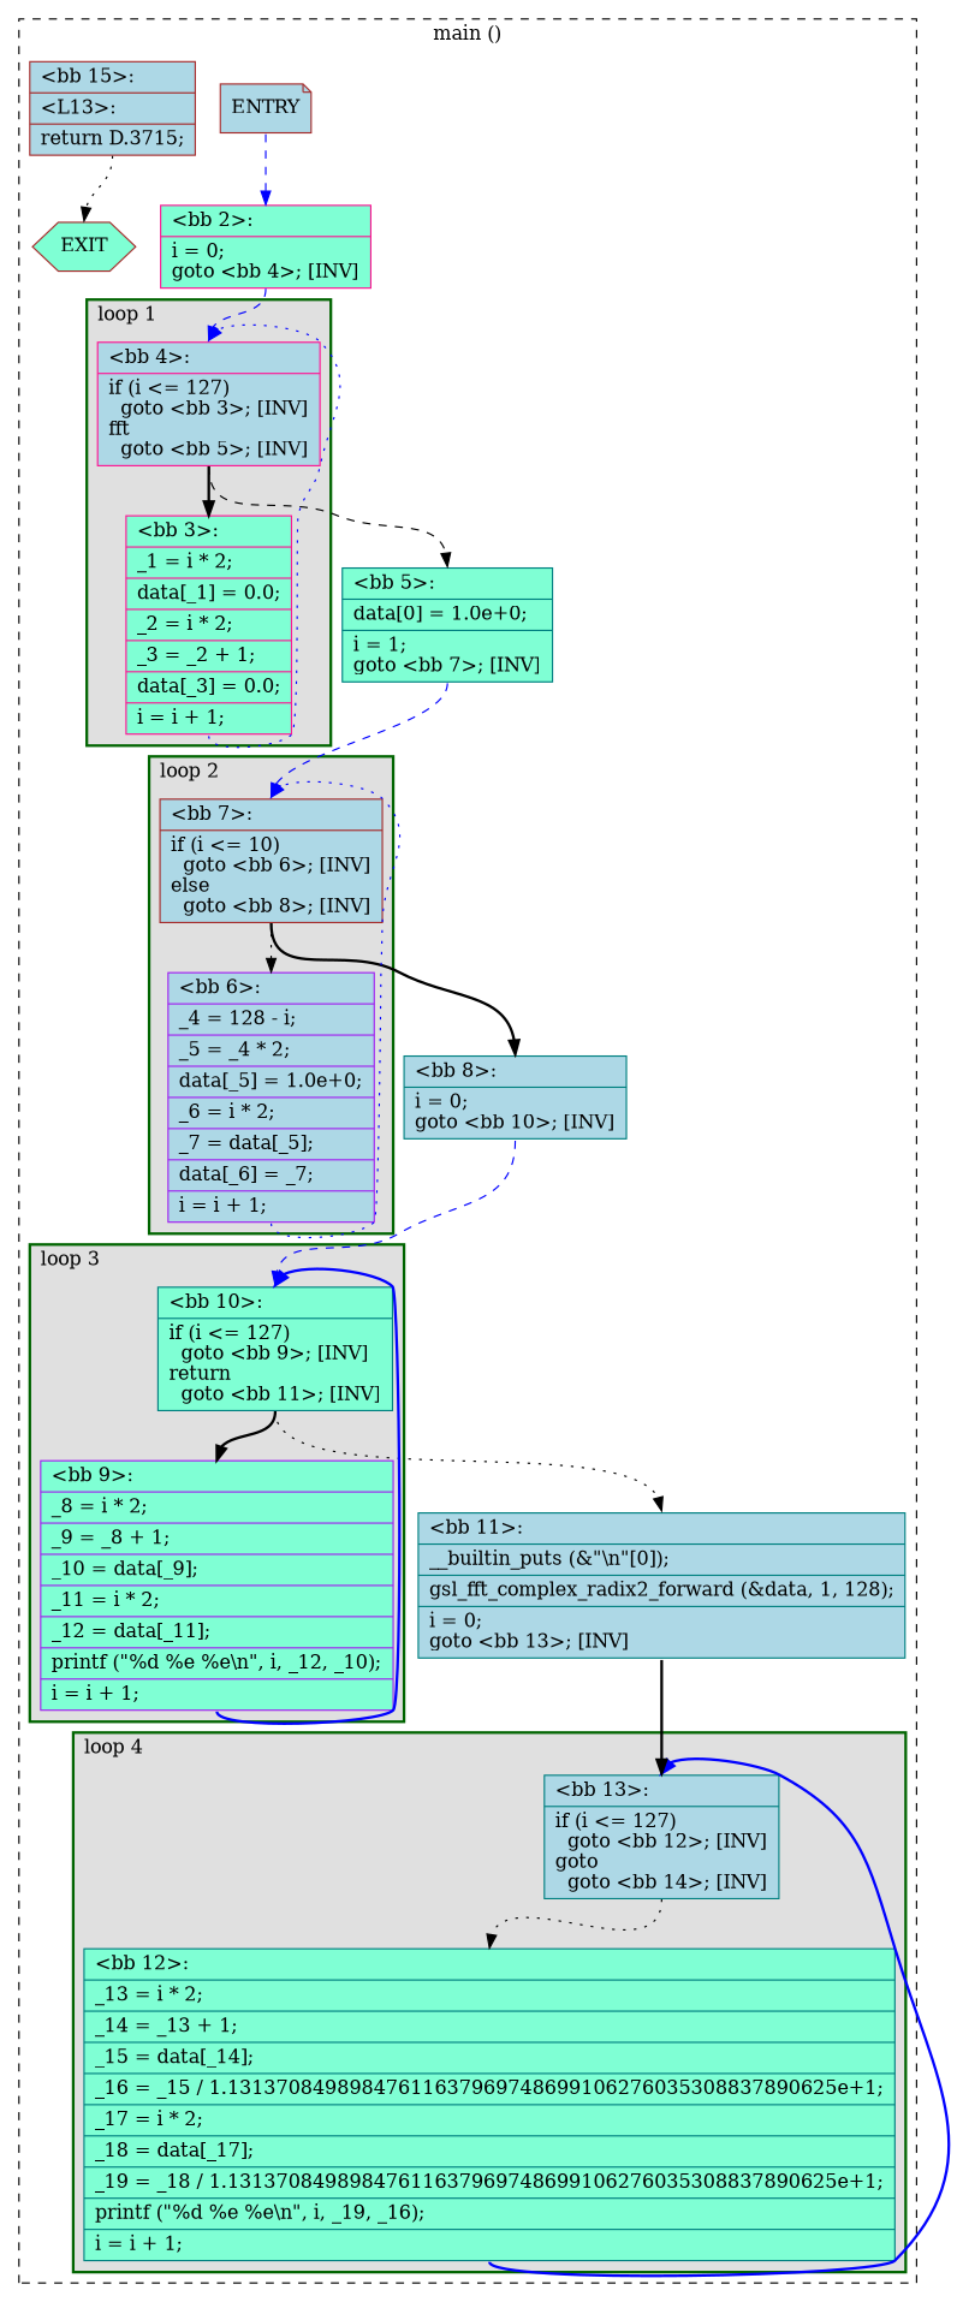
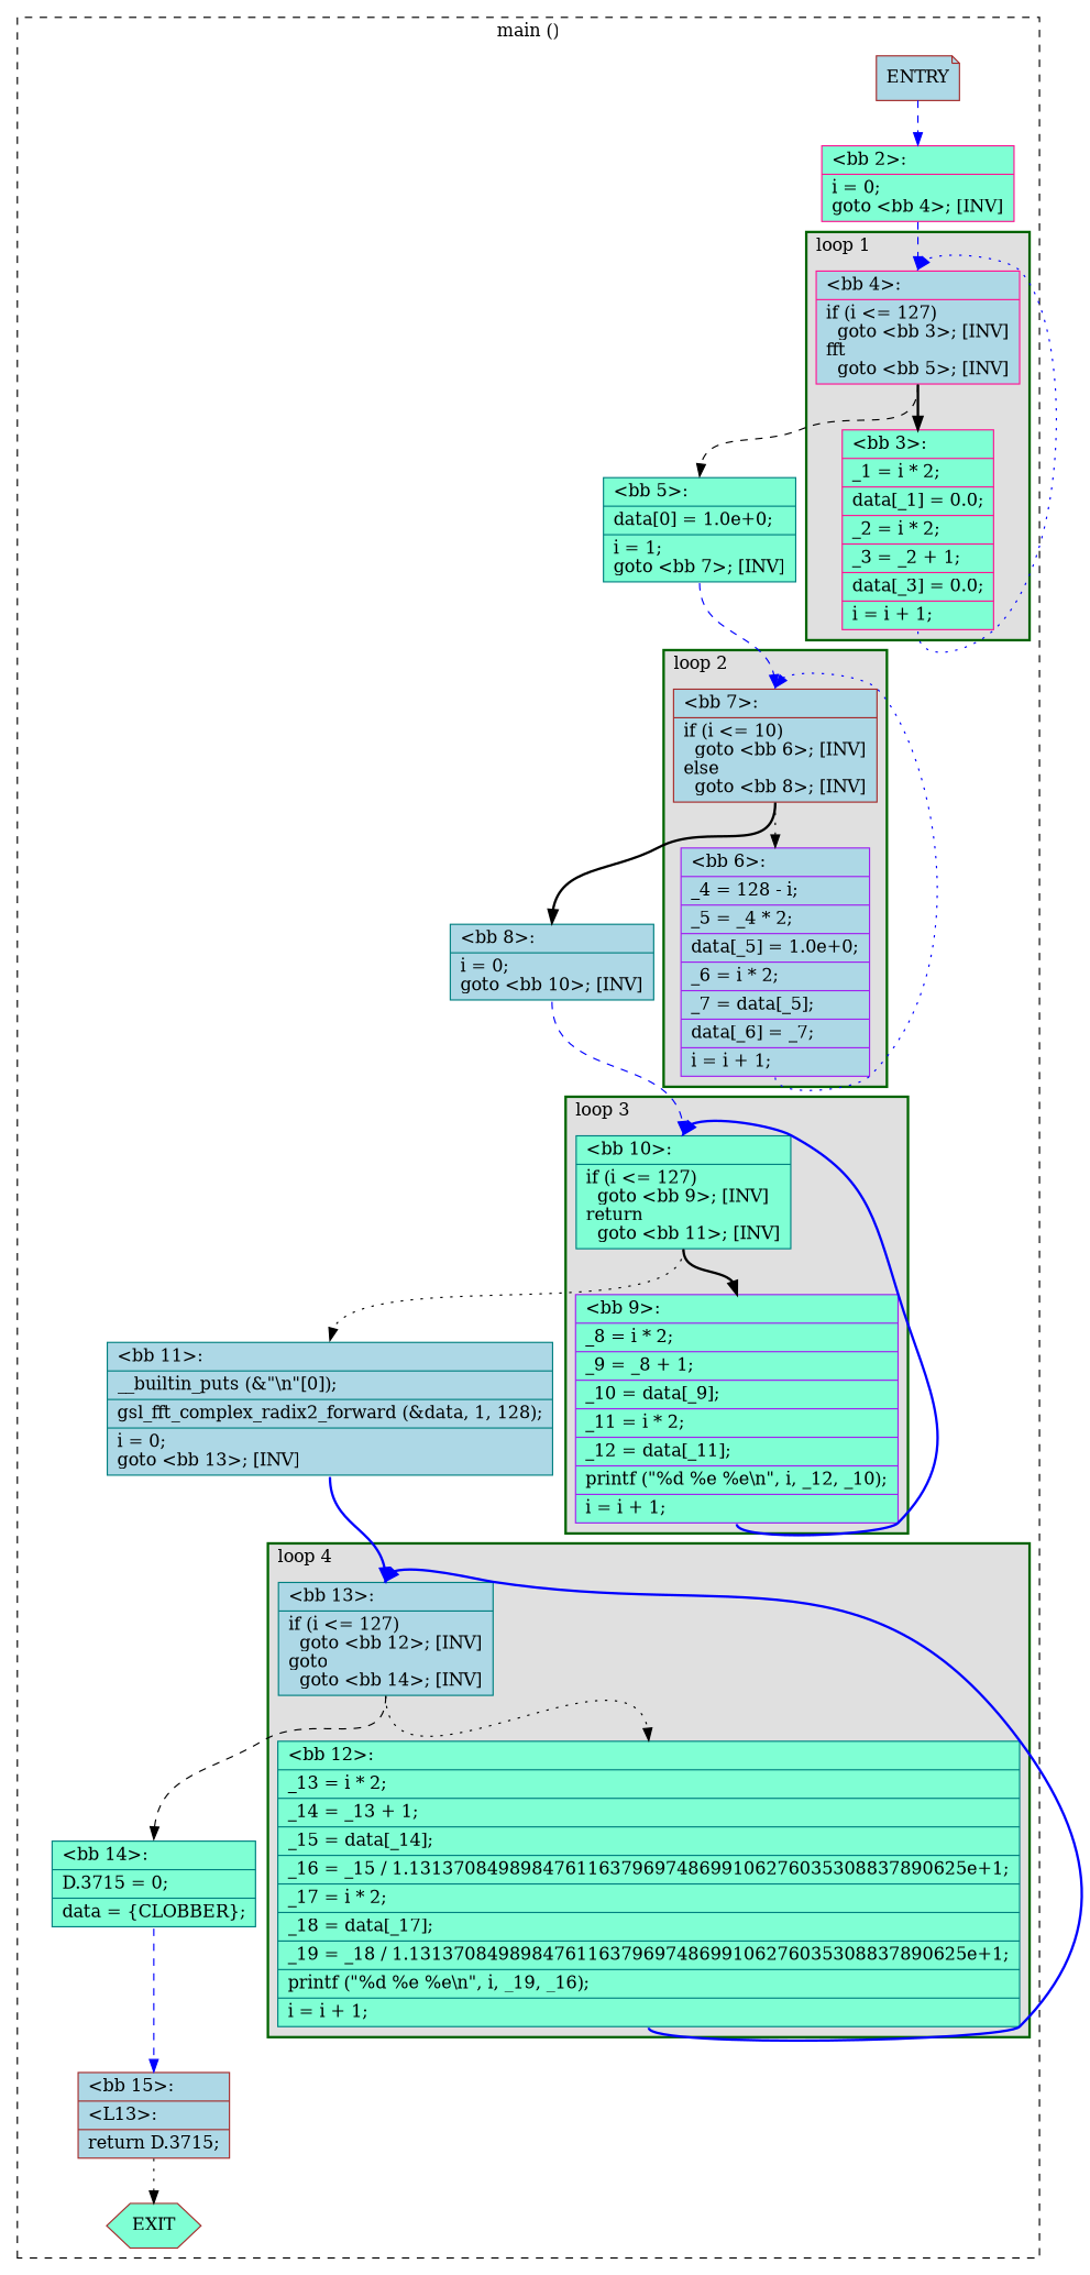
  digraph {
    node [color=teal fillcolor=lightblue shape=record style=filled]
    edge [color=blue constraint=true headport=n style=dashed tailport=s weight=10]
    n1 [label="{\<bb\ 13\>:\l|if\ (i\ \<=\ 127)\l\ \ goto\ \<bb\ 12\>;\ [INV]\lgoto\l\ \ goto\ \<bb\ 14\>;\ [INV]\l}"]
    n2 [fillcolor=aquamarine label="{\<bb\ 12\>:\l|_13\ =\ i\ *\ 2;\l|_14\ =\ _13\ +\ 1;\l|_15\ =\ data[_14];\l|_16\ =\ _15\ /\ 1.13137084989847611637969748699106276035308837890625e+1;\l|_17\ =\ i\ *\ 2;\l|_18\ =\ data[_17];\l|_19\ =\ _18\ /\ 1.13137084989847611637969748699106276035308837890625e+1;\l|printf\ (\"%d\ %e\ %e\\n\",\ i,\ _19,\ _16);\l|i\ =\ i\ +\ 1;\l}"]
    n3 [fillcolor=aquamarine label="{\<bb\ 10\>:\l|if\ (i\ \<=\ 127)\l\ \ goto\ \<bb\ 9\>;\ [INV]\lreturn\l\ \ goto\ \<bb\ 11\>;\ [INV]\l}"]
    n4 [color=purple fillcolor=aquamarine label="{\<bb\ 9\>:\l|_8\ =\ i\ *\ 2;\l|_9\ =\ _8\ +\ 1;\l|_10\ =\ data[_9];\l|_11\ =\ i\ *\ 2;\l|_12\ =\ data[_11];\l|printf\ (\"%d\ %e\ %e\\n\",\ i,\ _12,\ _10);\l|i\ =\ i\ +\ 1;\l}"]
    n5 [color=brown label="{\<bb\ 7\>:\l|if\ (i\ \<=\ 10)\l\ \ goto\ \<bb\ 6\>;\ [INV]\lelse\l\ \ goto\ \<bb\ 8\>;\ [INV]\l}"]
    n6 [color=purple label="{\<bb\ 6\>:\l|_4\ =\ 128\ -\ i;\l|_5\ =\ _4\ *\ 2;\l|data[_5]\ =\ 1.0e+0;\l|_6\ =\ i\ *\ 2;\l|_7\ =\ data[_5];\l|data[_6]\ =\ _7;\l|i\ =\ i\ +\ 1;\l}"]
    n7 [color=deeppink label="{\<bb\ 4\>:\l|if\ (i\ \<=\ 127)\l\ \ goto\ \<bb\ 3\>;\ [INV]\lfft\l\ \ goto\ \<bb\ 5\>;\ [INV]\l}"]
    n8 [color=deeppink fillcolor=aquamarine label="{\<bb\ 3\>:\l|_1\ =\ i\ *\ 2;\l|data[_1]\ =\ 0.0;\l|_2\ =\ i\ *\ 2;\l|_3\ =\ _2\ +\ 1;\l|data[_3]\ =\ 0.0;\l|i\ =\ i\ +\ 1;\l}"]
+   n9 [fillcolor=aquamarine label="{\<bb\ 14\>:\l|D.3715\ =\ 0;\l|data\ =\ \{CLOBBER\};\l}"]
    n10 [label="{\<bb\ 11\>:\l|__builtin_puts\ (&\"\\n\"[0]);\l|gsl_fft_complex_radix2_forward\ (&data,\ 1,\ 128);\l|i\ =\ 0;\lgoto\ \<bb\ 13\>;\ [INV]\l}"]
    n11 [label="{\<bb\ 8\>:\l|i\ =\ 0;\lgoto\ \<bb\ 10\>;\ [INV]\l}"]
    n12 [fillcolor=aquamarine label="{\<bb\ 5\>:\l|data[0]\ =\ 1.0e+0;\l|i\ =\ 1;\lgoto\ \<bb\ 7\>;\ [INV]\l}"]
    n13 [color=brown label=ENTRY shape=note]
    n14 [color=brown fillcolor=aquamarine label=EXIT shape=hexagon]
    n15 [color=deeppink fillcolor=aquamarine label="{\<bb\ 2\>:\l|i\ =\ 0;\lgoto\ \<bb\ 4\>;\ [INV]\l}"]
    n16 [color=brown label="{\<bb\ 15\>:\l|\<L13\>:\l|return\ D.3715;\l}"]
    subgraph cluster_1 {
      color=black
      label="main ()"
      style=dashed
+     n9
      n10
      n11
      n12
      n13
      n14
      n15
      n16
      subgraph cluster_2 {
        color=darkgreen
        fillcolor=grey88
        label="loop 4"
        labeljust=l
        penwidth=2
        style=filled
        n1
        n2
      }
      subgraph cluster_3 {
        color=darkgreen
        fillcolor=grey88
        label="loop 3"
        labeljust=l
        penwidth=2
        style=filled
        n3
        n4
      }
      subgraph cluster_4 {
        color=darkgreen
        fillcolor=grey88
        label="loop 2"
        labeljust=l
        penwidth=2
        style=filled
        n5
        n6
      }
      subgraph cluster_5 {
        color=darkgreen
        fillcolor=grey88
        label="loop 1"
        labeljust=l
        penwidth=2
        style=filled
        n7
        n8
      }
    }
    n1 -> n2 [color=black style=dotted]
+   n1 -> n9 [color=black]
    n2 -> n1 [constraint=false style=bold]
    n3 -> n4 [color=black style=bold]
    n3 -> n10 [color=black style=dotted]
    n4 -> n3 [constraint=false style=bold]
    n5 -> n6 [color=black style=dotted]
    n5 -> n11 [color=black style=bold]
    n6 -> n5 [constraint=false style=dotted]
    n7 -> n8 [color=black style=bold]
    n7 -> n12 [color=black]
    n8 -> n7 [constraint=false style=dotted]
-   n10 -> n1 [color=black style=bold weight=100]
+   n9 -> n16 [weight=100]
+   n10 -> n1 [style=bold weight=100]
    n11 -> n3 [weight=100]
    n12 -> n5 [weight=100]
    n13 -> n14 [style=invis color="" weight=""]
    n13 -> n15 [weight=100]
    n15 -> n7 [weight=100]
    n16 -> n14 [color=black style=dotted]
  }
